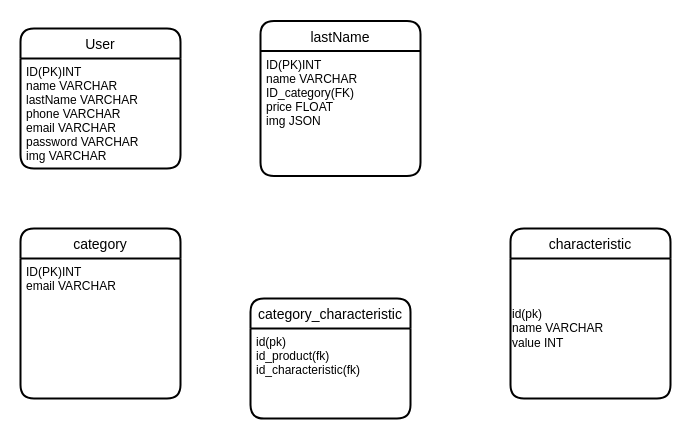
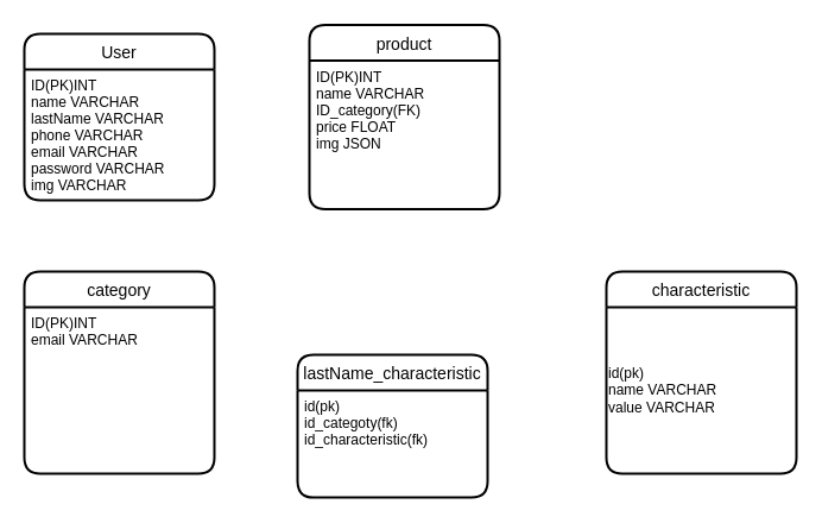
  <mxCell id="0" />
  <mxCell id="1" parent="0" />
  <mxCell id="2" value="User" style="swimlane;childLayout=stackLayout;horizontal=1;startSize=30;horizontalStack=0;rounded=1;fontSize=14;fontStyle=0;strokeWidth=2;resizeParent=0;resizeLast=1;shadow=0;dashed=0;align=center;" parent="1" vertex="1"><mxGeometry x="20" y="28" width="160" height="140" as="geometry"><mxRectangle x="70" y="40" width="60" height="30" as="alternateBounds" /></mxGeometry></mxCell>
  <mxCell id="3" value="ID(PK)INT&#10;name VARCHAR&#10;lastName VARCHAR&#10;phone VARCHAR&#10;email VARCHAR&#10;password VARCHAR&#10;img VARCHAR" style="align=left;strokeColor=none;fillColor=none;spacingLeft=4;fontSize=12;verticalAlign=top;resizable=0;rotatable=0;part=1;" parent="2" vertex="1"><mxGeometry y="30" width="160" height="110" as="geometry" /></mxCell>
- <mxCell id="4" value="lastName" style="swimlane;childLayout=stackLayout;horizontal=1;startSize=30;horizontalStack=0;rounded=1;fontSize=14;fontStyle=0;strokeWidth=2;resizeParent=0;resizeLast=1;shadow=0;dashed=0;align=center;" parent="1" vertex="1"><mxGeometry x="260" y="20.5" width="160" height="155" as="geometry" /></mxCell>
+ <mxCell id="4" value="product" style="swimlane;childLayout=stackLayout;horizontal=1;startSize=30;horizontalStack=0;rounded=1;fontSize=14;fontStyle=0;strokeWidth=2;resizeParent=0;resizeLast=1;shadow=0;dashed=0;align=center;" parent="1" vertex="1"><mxGeometry x="260" y="20.5" width="160" height="155" as="geometry" /></mxCell>
  <mxCell id="5" value="ID(PK)INT&#10;name VARCHAR&#10;ID_category(FK)&#10;price FLOAT&#10;img JSON&#10;" style="align=left;strokeColor=none;fillColor=none;spacingLeft=4;fontSize=12;verticalAlign=top;resizable=0;rotatable=0;part=1;" parent="4" vertex="1"><mxGeometry y="30" width="160" height="125" as="geometry" /></mxCell>
  <mxCell id="6" style="edgeStyle=orthogonalEdgeStyle;rounded=0;orthogonalLoop=1;jettySize=auto;html=1;exitX=0.5;exitY=1;exitDx=0;exitDy=0;" parent="4" source="5" target="5" edge="1"><mxGeometry relative="1" as="geometry" /></mxCell>
  <mxCell id="7" value="category" style="swimlane;childLayout=stackLayout;horizontal=1;startSize=30;horizontalStack=0;rounded=1;fontSize=14;fontStyle=0;strokeWidth=2;resizeParent=0;resizeLast=1;shadow=0;dashed=0;align=center;" parent="1" vertex="1"><mxGeometry x="20" y="228" width="160" height="170" as="geometry" /></mxCell>
  <mxCell id="8" value="ID(PK)INT&#10;email VARCHAR&#10;" style="align=left;strokeColor=none;fillColor=none;spacingLeft=4;fontSize=12;verticalAlign=top;resizable=0;rotatable=0;part=1;" parent="7" vertex="1"><mxGeometry y="30" width="160" height="140" as="geometry" /></mxCell>
  <mxCell id="9" value="characteristic" style="swimlane;childLayout=stackLayout;horizontal=1;startSize=30;horizontalStack=0;rounded=1;fontSize=14;fontStyle=0;strokeWidth=2;resizeParent=0;resizeLast=1;shadow=0;dashed=0;align=center;" parent="1" vertex="1"><mxGeometry x="510" y="228" width="160" height="170" as="geometry" /></mxCell>
- <mxCell id="10" value="id(pk)&lt;br&gt;name VARCHAR&lt;br&gt;value INT" style="text;html=1;align=left;verticalAlign=middle;resizable=0;points=[];autosize=1;strokeColor=none;" parent="9" vertex="1"><mxGeometry y="30" width="160" height="140" as="geometry" /></mxCell>
- <mxCell id="11" value="category_characteristic" style="swimlane;childLayout=stackLayout;horizontal=1;startSize=30;horizontalStack=0;rounded=1;fontSize=14;fontStyle=0;strokeWidth=2;resizeParent=0;resizeLast=1;shadow=0;dashed=0;align=center;" parent="1" vertex="1"><mxGeometry x="250" y="298" width="160" height="120" as="geometry" /></mxCell>
- <mxCell id="12" value="id(pk)&#10;id_product(fk)&#10;id_characteristic(fk)" style="align=left;strokeColor=none;fillColor=none;spacingLeft=4;fontSize=12;verticalAlign=top;resizable=0;rotatable=0;part=1;" parent="11" vertex="1"><mxGeometry y="30" width="160" height="90" as="geometry" /></mxCell>
+ <mxCell id="10" value="id(pk)&lt;br&gt;name VARCHAR&lt;br&gt;value VARCHAR" style="text;html=1;align=left;verticalAlign=middle;resizable=0;points=[];autosize=1;strokeColor=none;" parent="9" vertex="1"><mxGeometry y="30" width="160" height="140" as="geometry" /></mxCell>
+ <mxCell id="11" value="lastName_characteristic" style="swimlane;childLayout=stackLayout;horizontal=1;startSize=30;horizontalStack=0;rounded=1;fontSize=14;fontStyle=0;strokeWidth=2;resizeParent=0;resizeLast=1;shadow=0;dashed=0;align=center;" parent="1" vertex="1"><mxGeometry x="250" y="298" width="160" height="120" as="geometry" /></mxCell>
+ <mxCell id="12" value="id(pk)&#10;id_categoty(fk)&#10;id_characteristic(fk)" style="align=left;strokeColor=none;fillColor=none;spacingLeft=4;fontSize=12;verticalAlign=top;resizable=0;rotatable=0;part=1;" parent="11" vertex="1"><mxGeometry y="30" width="160" height="90" as="geometry" /></mxCell>
